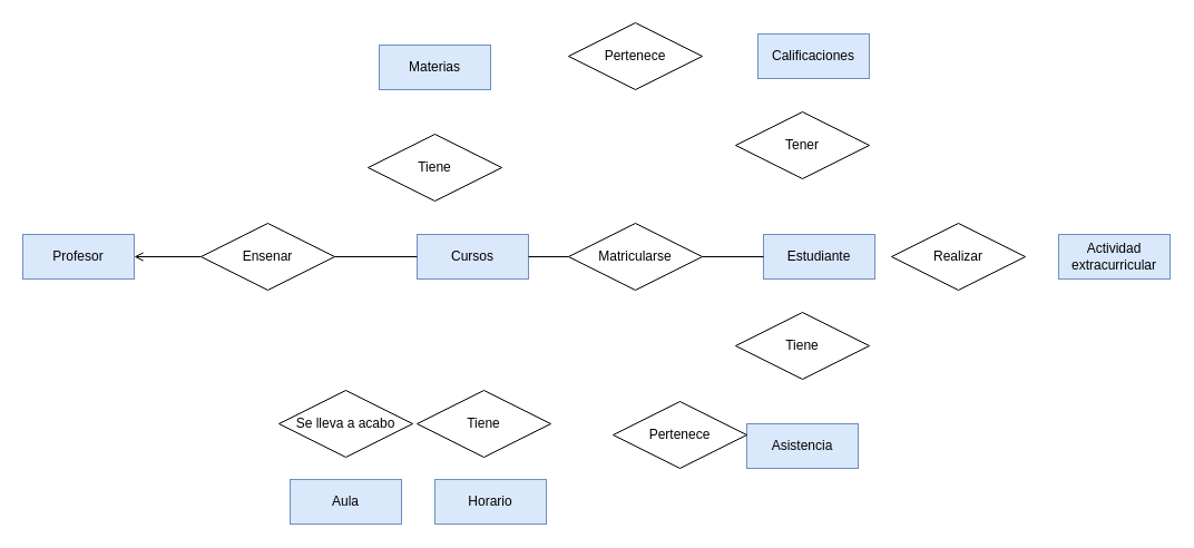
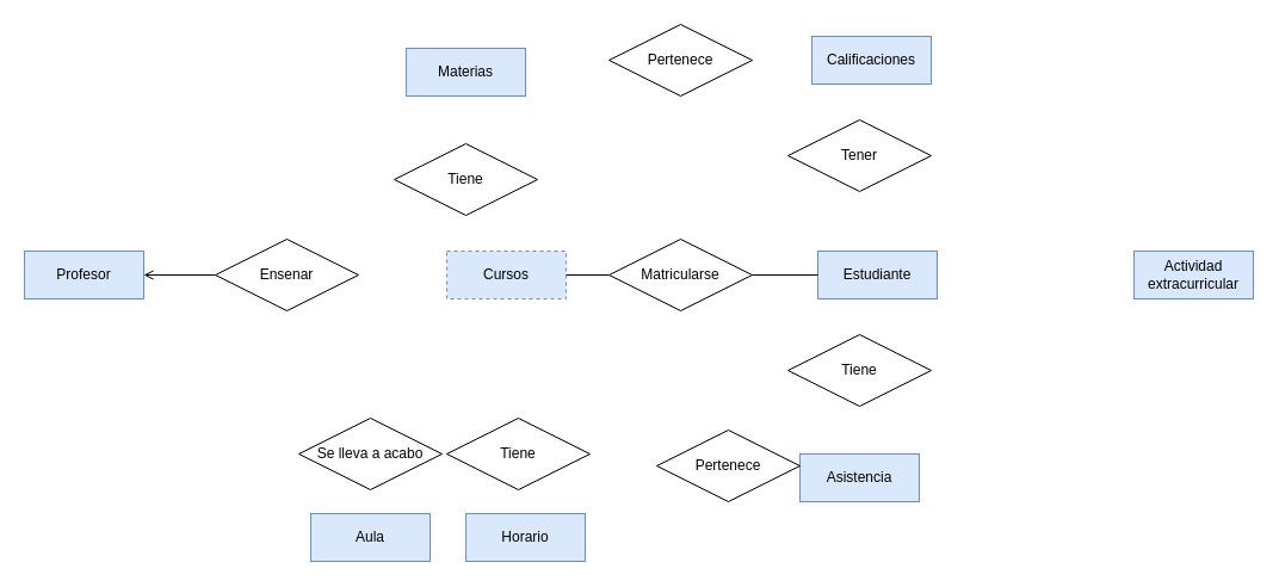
  <mxCell id="0" />
  <mxCell id="1" parent="0" />
  <mxCell id="2" value="Asistencia" style="whiteSpace=wrap;html=1;align=center;fillColor=#dae8fc;strokeColor=#6c8ebf;" parent="1" vertex="1"><mxGeometry x="670" y="380" width="100" height="40" as="geometry" /></mxCell>
  <mxCell id="3" value="Actividad extracurricular" style="whiteSpace=wrap;html=1;align=center;fillColor=#dae8fc;strokeColor=#6c8ebf;" parent="1" vertex="1"><mxGeometry x="950" y="210" width="100" height="40" as="geometry" /></mxCell>
  <mxCell id="4" value="Calificaciones" style="whiteSpace=wrap;html=1;align=center;fillColor=#dae8fc;strokeColor=#6c8ebf;" parent="1" vertex="1"><mxGeometry x="680" y="30" width="100" height="40" as="geometry" /></mxCell>
  <mxCell id="5" value="Materias" style="whiteSpace=wrap;html=1;align=center;fillColor=#dae8fc;strokeColor=#6c8ebf;" parent="1" vertex="1"><mxGeometry x="340" y="40" width="100" height="40" as="geometry" /></mxCell>
- <mxCell id="6" value="Cursos" style="whiteSpace=wrap;html=1;align=center;fillColor=#dae8fc;strokeColor=#6c8ebf;" parent="1" vertex="1"><mxGeometry x="374" y="210" width="100" height="40" as="geometry" /></mxCell>
+ <mxCell id="6" value="Cursos" style="whiteSpace=wrap;html=1;align=center;fillColor=#dae8fc;strokeColor=#6c8ebf;dashed=1;" parent="1" vertex="1"><mxGeometry x="374" y="210" width="100" height="40" as="geometry" /></mxCell>
  <mxCell id="7" value="Estudiante" style="whiteSpace=wrap;html=1;align=center;fillColor=#dae8fc;strokeColor=#6c8ebf;" parent="1" vertex="1"><mxGeometry x="685" y="210" width="100" height="40" as="geometry" /></mxCell>
  <mxCell id="8" value="Profesor" style="whiteSpace=wrap;html=1;align=center;fillColor=#dae8fc;strokeColor=#6c8ebf;" parent="1" vertex="1"><mxGeometry x="20" y="210" width="100" height="40" as="geometry" /></mxCell>
  <mxCell id="9" value="Matricularse" style="shape=rhombus;perimeter=rhombusPerimeter;whiteSpace=wrap;html=1;align=center;" vertex="1" parent="1"><mxGeometry x="510" y="200" width="120" height="60" as="geometry" /></mxCell>
  <mxCell id="10" value="Ensenar" style="shape=rhombus;perimeter=rhombusPerimeter;whiteSpace=wrap;html=1;align=center;" vertex="1" parent="1"><mxGeometry x="180" y="200" width="120" height="60" as="geometry" /></mxCell>
  <mxCell id="11" value="Tiene" style="shape=rhombus;perimeter=rhombusPerimeter;whiteSpace=wrap;html=1;align=center;" vertex="1" parent="1"><mxGeometry x="330" y="120" width="120" height="60" as="geometry" /></mxCell>
  <mxCell id="12" value="Aula" style="whiteSpace=wrap;html=1;align=center;fillColor=#dae8fc;strokeColor=#6c8ebf;" vertex="1" parent="1"><mxGeometry x="260" y="430" width="100" height="40" as="geometry" /></mxCell>
  <mxCell id="13" value="Se lleva a acabo" style="shape=rhombus;perimeter=rhombusPerimeter;whiteSpace=wrap;html=1;align=center;" vertex="1" parent="1"><mxGeometry x="250" y="350" width="120" height="60" as="geometry" /></mxCell>
  <mxCell id="14" value="Tiene" style="shape=rhombus;perimeter=rhombusPerimeter;whiteSpace=wrap;html=1;align=center;" vertex="1" parent="1"><mxGeometry x="374" y="350" width="120" height="60" as="geometry" /></mxCell>
  <mxCell id="15" value="Horario" style="whiteSpace=wrap;html=1;align=center;fillColor=#dae8fc;strokeColor=#6c8ebf;" vertex="1" parent="1"><mxGeometry x="390" y="430" width="100" height="40" as="geometry" /></mxCell>
  <mxCell id="16" value="Tener" style="shape=rhombus;perimeter=rhombusPerimeter;whiteSpace=wrap;html=1;align=center;" vertex="1" parent="1"><mxGeometry x="660" y="100" width="120" height="60" as="geometry" /></mxCell>
  <mxCell id="17" value="Tiene" style="shape=rhombus;perimeter=rhombusPerimeter;whiteSpace=wrap;html=1;align=center;" vertex="1" parent="1"><mxGeometry x="660" y="280" width="120" height="60" as="geometry" /></mxCell>
  <mxCell id="18" value="" style="endArrow=open;html=1;rounded=0;entryX=1;entryY=0.5;entryDx=0;entryDy=0;exitX=0;exitY=0.5;exitDx=0;exitDy=0;" edge="1" parent="1" source="10" target="8"><mxGeometry width="50" height="50" relative="1" as="geometry"><mxPoint x="400" y="250" as="sourcePoint" /><mxPoint x="450" y="200" as="targetPoint" /></mxGeometry></mxCell>
- <mxCell id="19" value="" style="endArrow=none;html=1;rounded=0;entryX=1;entryY=0.5;entryDx=0;entryDy=0;exitX=0;exitY=0.5;exitDx=0;exitDy=0;" edge="1" parent="1" source="6" target="10"><mxGeometry width="50" height="50" relative="1" as="geometry"><mxPoint x="400" y="250" as="sourcePoint" /><mxPoint x="450" y="200" as="targetPoint" /></mxGeometry></mxCell>
  <mxCell id="20" value="" style="endArrow=none;html=1;rounded=0;entryX=0;entryY=0.5;entryDx=0;entryDy=0;exitX=1;exitY=0.5;exitDx=0;exitDy=0;" edge="1" parent="1" source="6" target="9"><mxGeometry width="50" height="50" relative="1" as="geometry"><mxPoint x="400" y="250" as="sourcePoint" /><mxPoint x="450" y="200" as="targetPoint" /></mxGeometry></mxCell>
  <mxCell id="21" value="" style="endArrow=none;html=1;rounded=0;entryX=0;entryY=0.5;entryDx=0;entryDy=0;exitX=1;exitY=0.5;exitDx=0;exitDy=0;" edge="1" parent="1" source="9" target="7"><mxGeometry width="50" height="50" relative="1" as="geometry"><mxPoint x="400" y="250" as="sourcePoint" /><mxPoint x="450" y="200" as="targetPoint" /></mxGeometry></mxCell>
  <mxCell id="22" value="Pertenece" style="shape=rhombus;perimeter=rhombusPerimeter;whiteSpace=wrap;html=1;align=center;" vertex="1" parent="1"><mxGeometry x="510" y="20" width="120" height="60" as="geometry" /></mxCell>
  <mxCell id="23" value="Pertenece" style="shape=rhombus;perimeter=rhombusPerimeter;whiteSpace=wrap;html=1;align=center;" vertex="1" parent="1"><mxGeometry x="550" y="360" width="120" height="60" as="geometry" /></mxCell>
- <mxCell id="24" value="Realizar" style="shape=rhombus;perimeter=rhombusPerimeter;whiteSpace=wrap;html=1;align=center;" vertex="1" parent="1"><mxGeometry x="800" y="200" width="120" height="60" as="geometry" /></mxCell>
